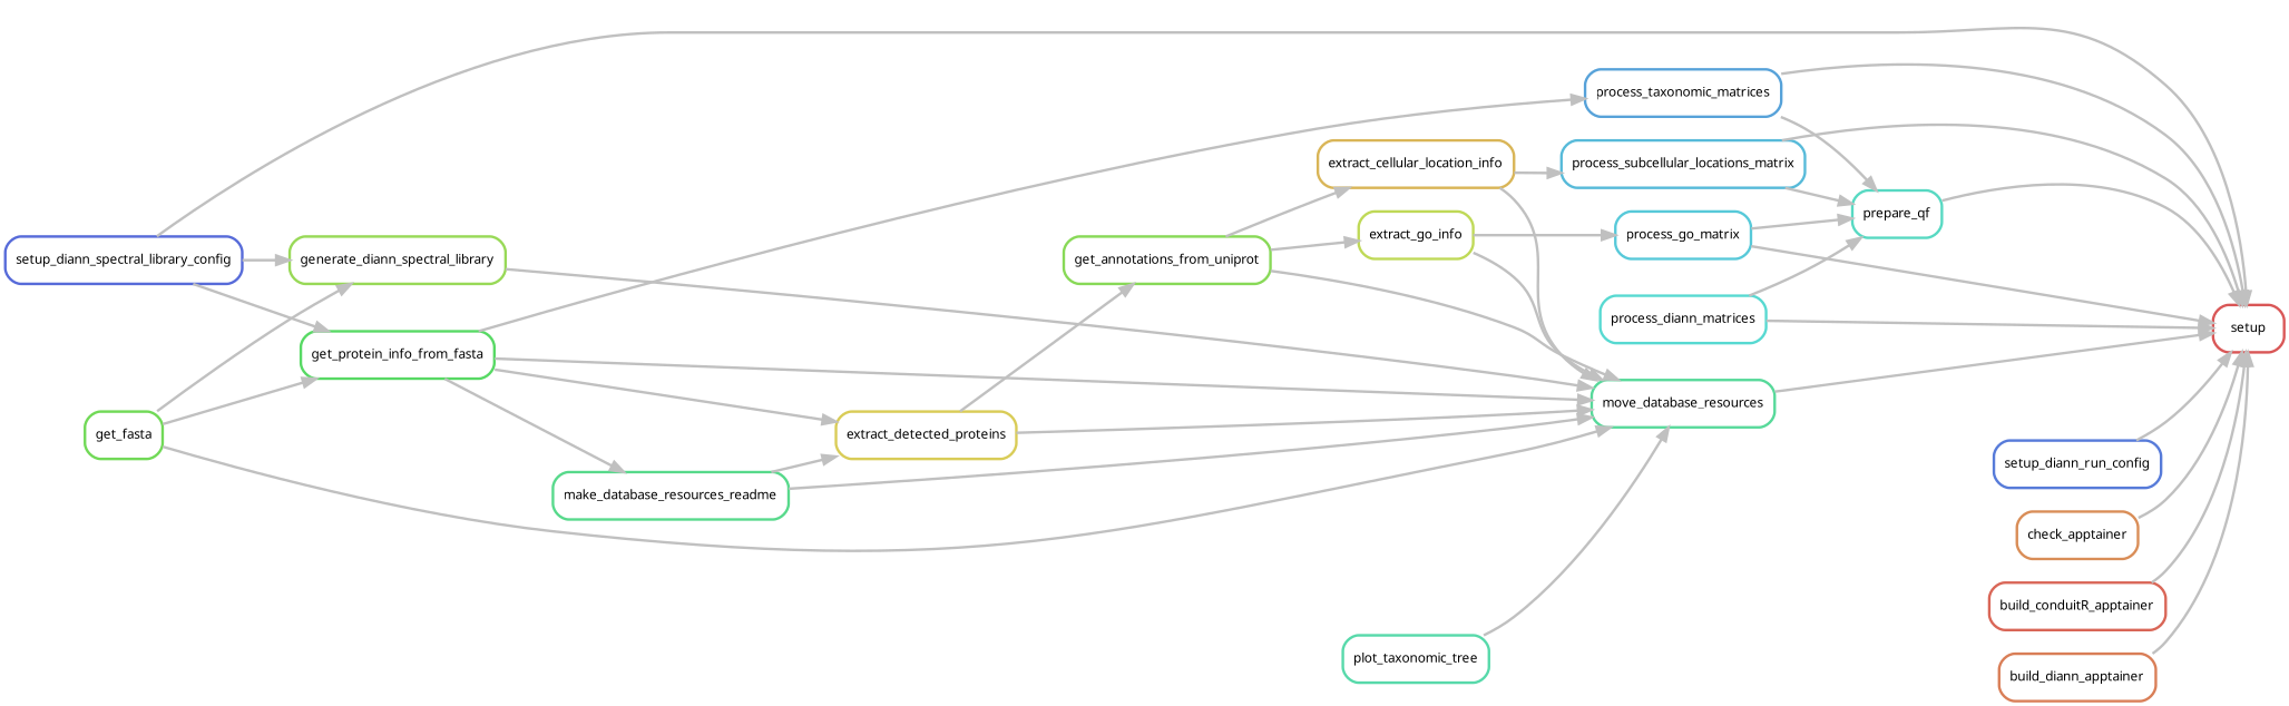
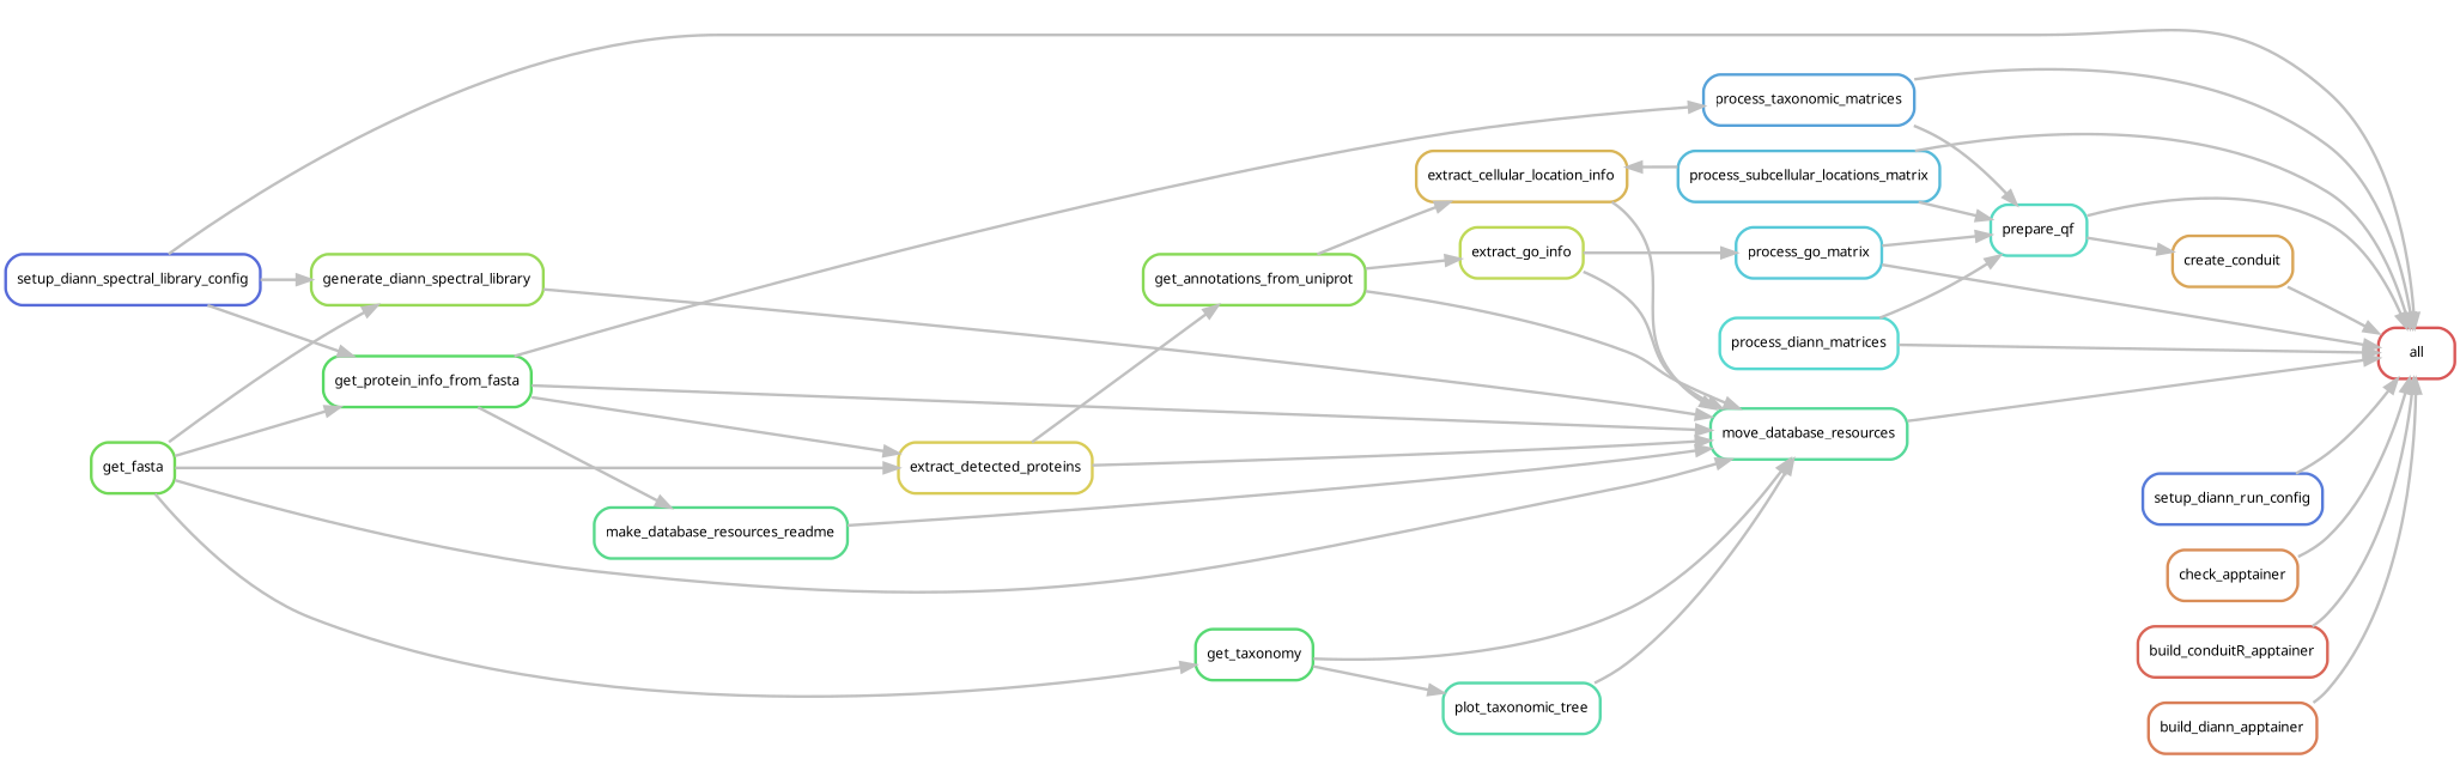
  digraph {
    bgcolor=white
    rankdir=LR
    node [fontname=sans fontsize=10 penwidth=2 shape=box style=rounded]
    edge [color=grey penwidth=2]
-   n1 [color="0.00 0.6 0.85" label=setup]
+   n1 [color="0.00 0.6 0.85" label=all]
    n2 [color="0.64 0.6 0.85" label=setup_diann_spectral_library_config]
    n3 [color="0.25 0.6 0.85" label=generate_diann_spectral_library]
    n4 [color="0.35 0.6 0.85" label=get_protein_info_from_fasta]
    n5 [color="0.42 0.6 0.85" label=move_database_resources]
    n6 [color="0.62 0.6 0.85" label=setup_diann_run_config]
    n7 [color="0.07 0.6 0.85" label=check_apptainer]
    n8 [color="0.02 0.6 0.85" label=build_conduitR_apptainer]
    n9 [color="0.05 0.6 0.85" label=build_diann_apptainer]
    n10 [color="0.30 0.6 0.85" label=get_fasta]
+   n11 [color="0.37 0.6 0.85" label=get_taxonomy]
    n12 [color="0.15 0.6 0.85" label=extract_detected_proteins]
    n13 [color="0.44 0.6 0.85" label=plot_taxonomic_tree]
    n14 [color="0.40 0.6 0.85" label=make_database_resources_readme]
    n15 [color="0.57 0.6 0.85" label=process_taxonomic_matrices]
    n16 [color="0.27 0.6 0.85" label=get_annotations_from_uniprot]
    n17 [color="0.47 0.6 0.85" label=prepare_qf]
    n18 [color="0.20 0.6 0.85" label=extract_go_info]
    n19 [color="0.12 0.6 0.85" label=extract_cellular_location_info]
    n20 [color="0.52 0.6 0.85" label=process_go_matrix]
    n21 [color="0.54 0.6 0.85" label=process_subcellular_locations_matrix]
+   n22 [color="0.10 0.6 0.85" label=create_conduit]
    n23 [color="0.49 0.6 0.85" label=process_diann_matrices]
    n2 -> n1
    n2 -> n3
    n2 -> n4
    n3 -> n5
    n4 -> n5
    n4 -> n12
    n4 -> n14
    n4 -> n15
    n5 -> n1
    n6 -> n1
    n7 -> n1
    n8 -> n1
    n9 -> n1
    n10 -> n3
    n10 -> n4
    n10 -> n5
-   n14 -> n12
+   n10 -> n11
+   n10 -> n12
+   n11 -> n5
+   n11 -> n13
    n12 -> n5
    n12 -> n16
    n13 -> n5
    n14 -> n5
    n15 -> n1
    n15 -> n17
    n16 -> n5
    n16 -> n18
    n16 -> n19
    n17 -> n1
+   n17 -> n22
    n18 -> n5
    n18 -> n20
    n19 -> n5
-   n19 -> n21
+   n21 -> n19
    n20 -> n1
    n20 -> n17
    n21 -> n1
    n21 -> n17
+   n22 -> n1
    n23 -> n1
    n23 -> n17
  }
